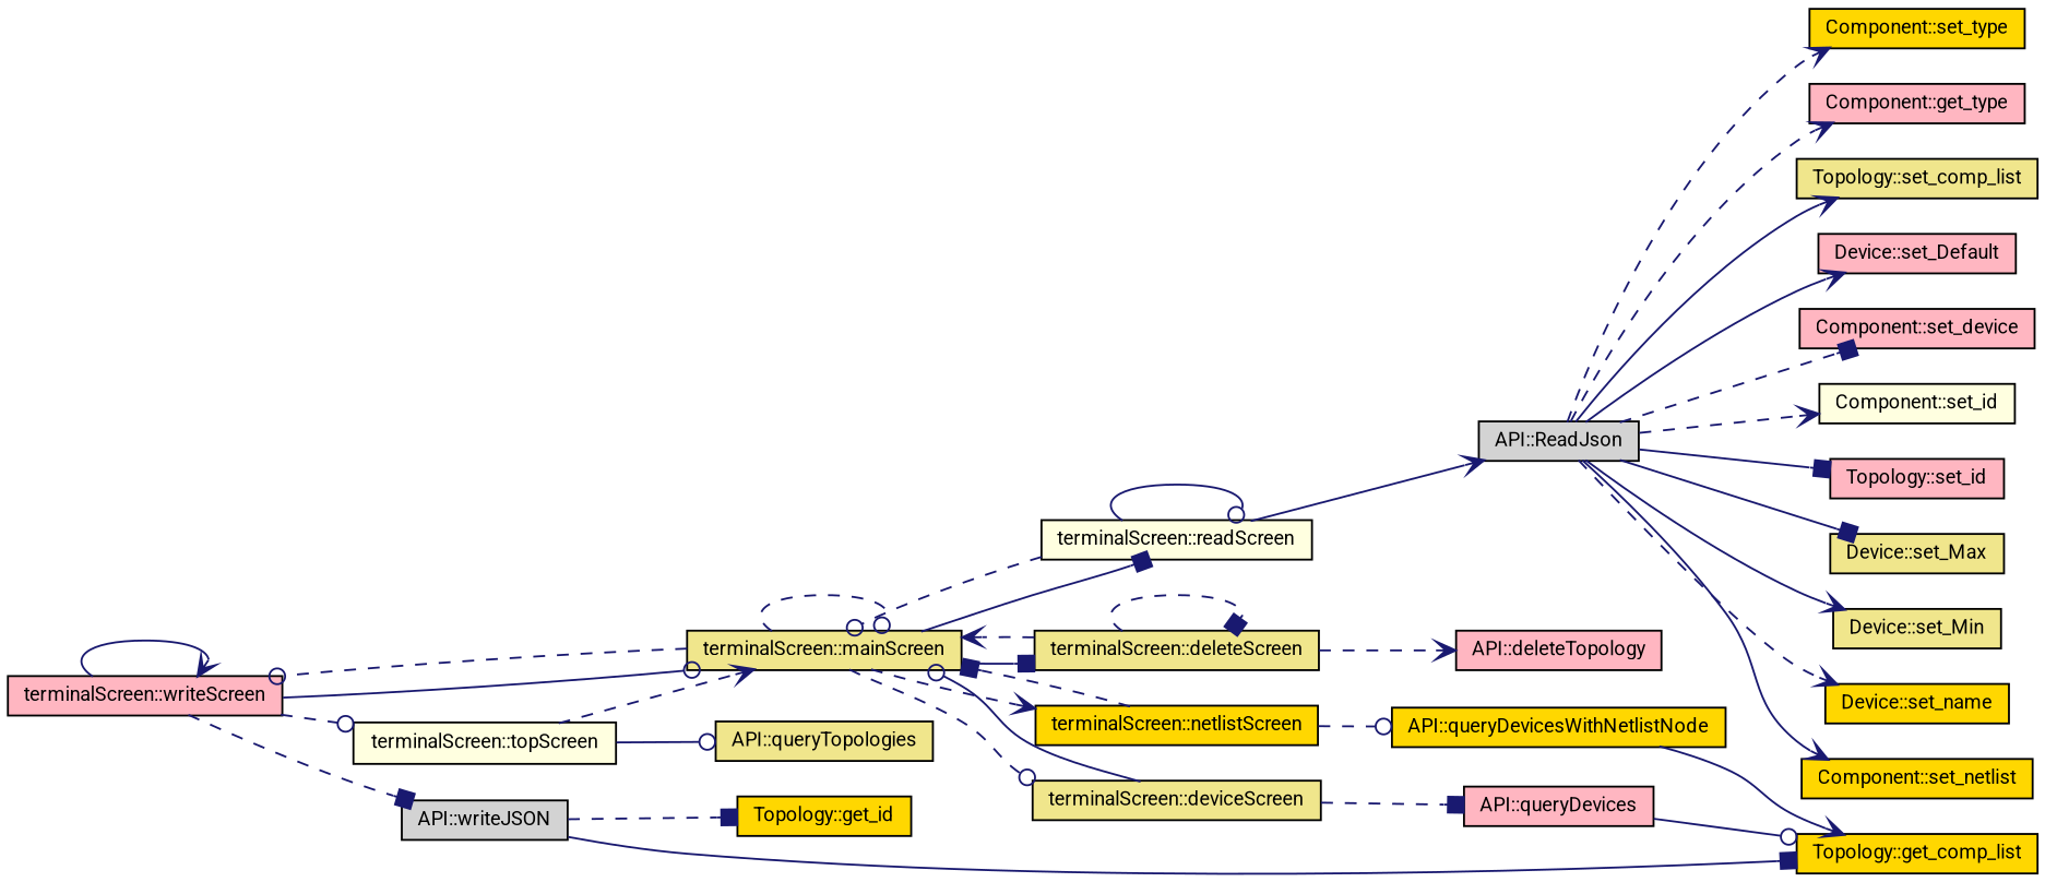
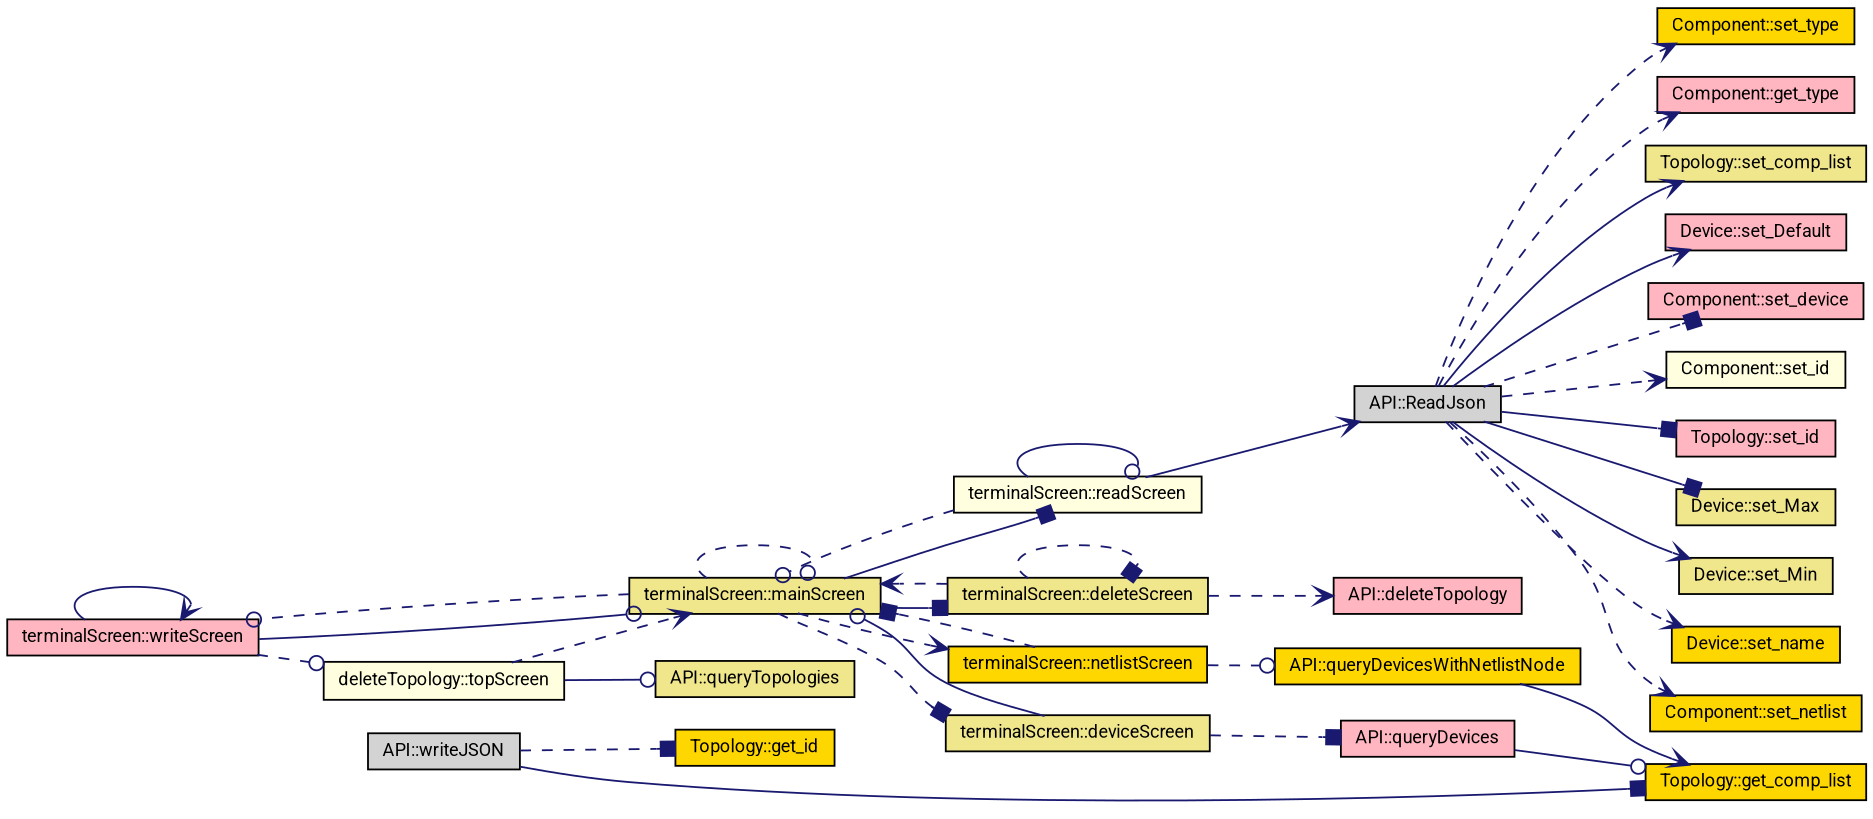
  digraph {
    fontname=Roboto
    rankdir=LR
    node [color=black fillcolor=lightpink fontname=Roboto fontsize=10 shape=record style=filled]
    edge [arrowhead=vee color=midnightblue fontname=Roboto fontsize=10 labelfontname=Helvetica labelfontsize=10 style=dashed]
    n1 [fontcolor=black height=0.2 label="terminalScreen::writeScreen" width=0.4]
    n2 [fillcolor=khaki height=0.2 label="terminalScreen::mainScreen" width=0.4]
    n3 [fillcolor=lightgrey height=0.2 label="API::writeJSON" width=0.4]
-   n4 [fillcolor=lightyellow height=0.2 label="terminalScreen::topScreen" width=0.4]
+   n4 [fillcolor=lightyellow height=0.2 label="deleteTopology::topScreen" width=0.4]
    n5 [fillcolor=khaki height=0.2 label="terminalScreen::deleteScreen" width=0.4]
    n6 [fillcolor=khaki height=0.2 label="terminalScreen::deviceScreen" width=0.4]
    n7 [fillcolor=gold height=0.2 label="terminalScreen::netlistScreen" width=0.4]
    n8 [fillcolor=lightyellow height=0.2 label="terminalScreen::readScreen" width=0.4]
    n9 [fillcolor=gold height=0.2 label="Topology::get_comp_list" width=0.4]
    n10 [fillcolor=gold height=0.2 label="Topology::get_id" width=0.4]
    n11 [height=0.2 label="API::deleteTopology" width=0.4]
    n12 [height=0.2 label="API::queryDevices" width=0.4]
    n13 [fillcolor=gold height=0.2 label="API::queryDevicesWithNetlistNode" width=0.4]
    n14 [fillcolor=lightgrey height=0.2 label="API::ReadJson" width=0.4]
    n15 [fillcolor=khaki height=0.2 label="API::queryTopologies" width=0.4]
    n16 [height=0.2 label="Component::get_type" width=0.4]
    n17 [fillcolor=khaki height=0.2 label="Topology::set_comp_list" width=0.4]
    n18 [height=0.2 label="Device::set_Default" width=0.4]
    n19 [height=0.2 label="Component::set_device" width=0.4]
    n20 [fillcolor=lightyellow height=0.2 label="Component::set_id" width=0.4]
    n21 [height=0.2 label="Topology::set_id" width=0.4]
    n22 [fillcolor=khaki height=0.2 label="Device::set_Max" width=0.4]
    n23 [fillcolor=khaki height=0.2 label="Device::set_Min" width=0.4]
    n24 [fillcolor=gold height=0.2 label="Device::set_name" width=0.4]
    n25 [fillcolor=gold height=0.2 label="Component::set_netlist" width=0.4]
    n26 [fillcolor=gold height=0.2 label="Component::set_type" width=0.4]
    n1 -> n1 [style=solid]
    n1 -> n2 [arrowhead=odot style=solid]
-   n1 -> n3 [arrowhead=box]
    n1 -> n4 [arrowhead=odot]
    n2 -> n1 [arrowhead=odot]
    n2 -> n2 [arrowhead=odot]
    n2 -> n5 [arrowhead=box style=solid]
-   n2 -> n6 [arrowhead=odot]
+   n2 -> n6 [arrowhead=box]
    n2 -> n7
    n2 -> n8 [arrowhead=box style=solid]
    n3 -> n9 [arrowhead=box style=solid]
    n3 -> n10 [arrowhead=box]
    n4 -> n2
    n4 -> n15 [arrowhead=odot style=solid]
    n5 -> n2
    n5 -> n5 [arrowhead=box]
    n5 -> n11
    n6 -> n2 [arrowhead=odot style=solid]
    n6 -> n12 [arrowhead=box]
    n7 -> n2 [arrowhead=box]
    n7 -> n13 [arrowhead=odot]
    n8 -> n2 [arrowhead=odot]
    n8 -> n8 [arrowhead=odot style=solid]
    n8 -> n14 [style=solid]
    n12 -> n9 [arrowhead=odot style=solid]
    n13 -> n9 [style=solid]
    n14 -> n16
    n14 -> n17 [style=solid]
    n14 -> n18 [style=solid]
    n14 -> n19 [arrowhead=box]
    n14 -> n20
    n14 -> n21 [arrowhead=box style=solid]
    n14 -> n22 [arrowhead=box style=solid]
    n14 -> n23 [style=solid]
    n14 -> n24
-   n14 -> n25 [style=solid]
+   n14 -> n25
    n14 -> n26
  }
